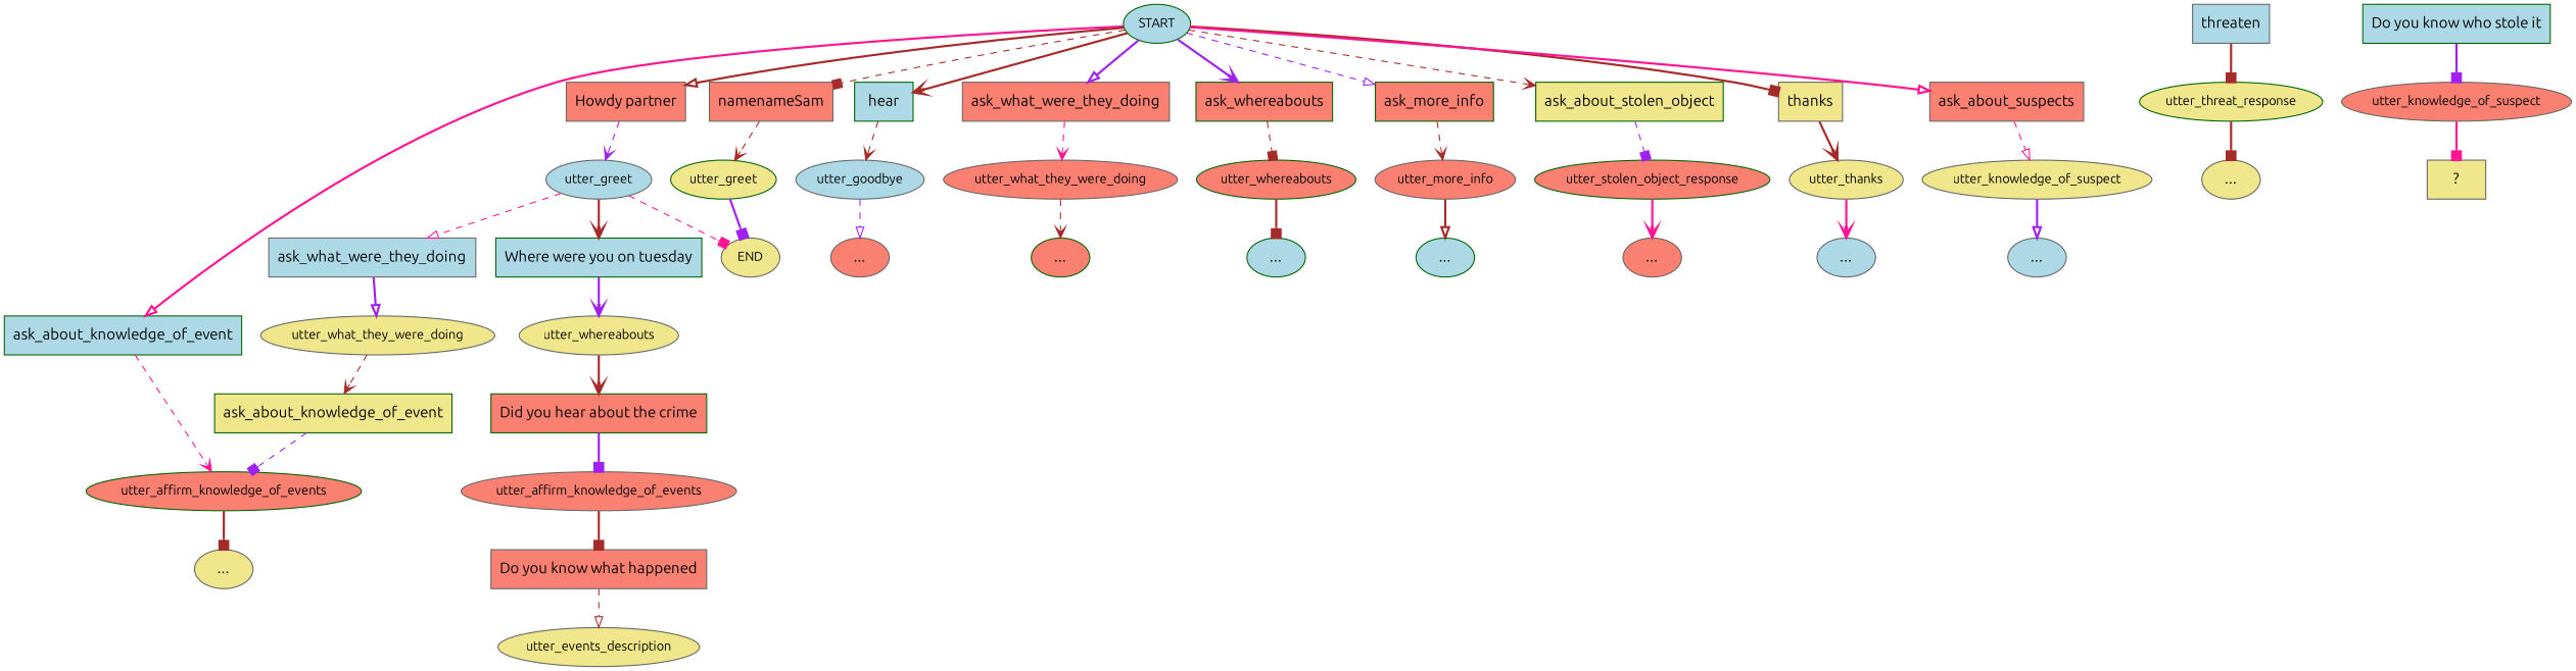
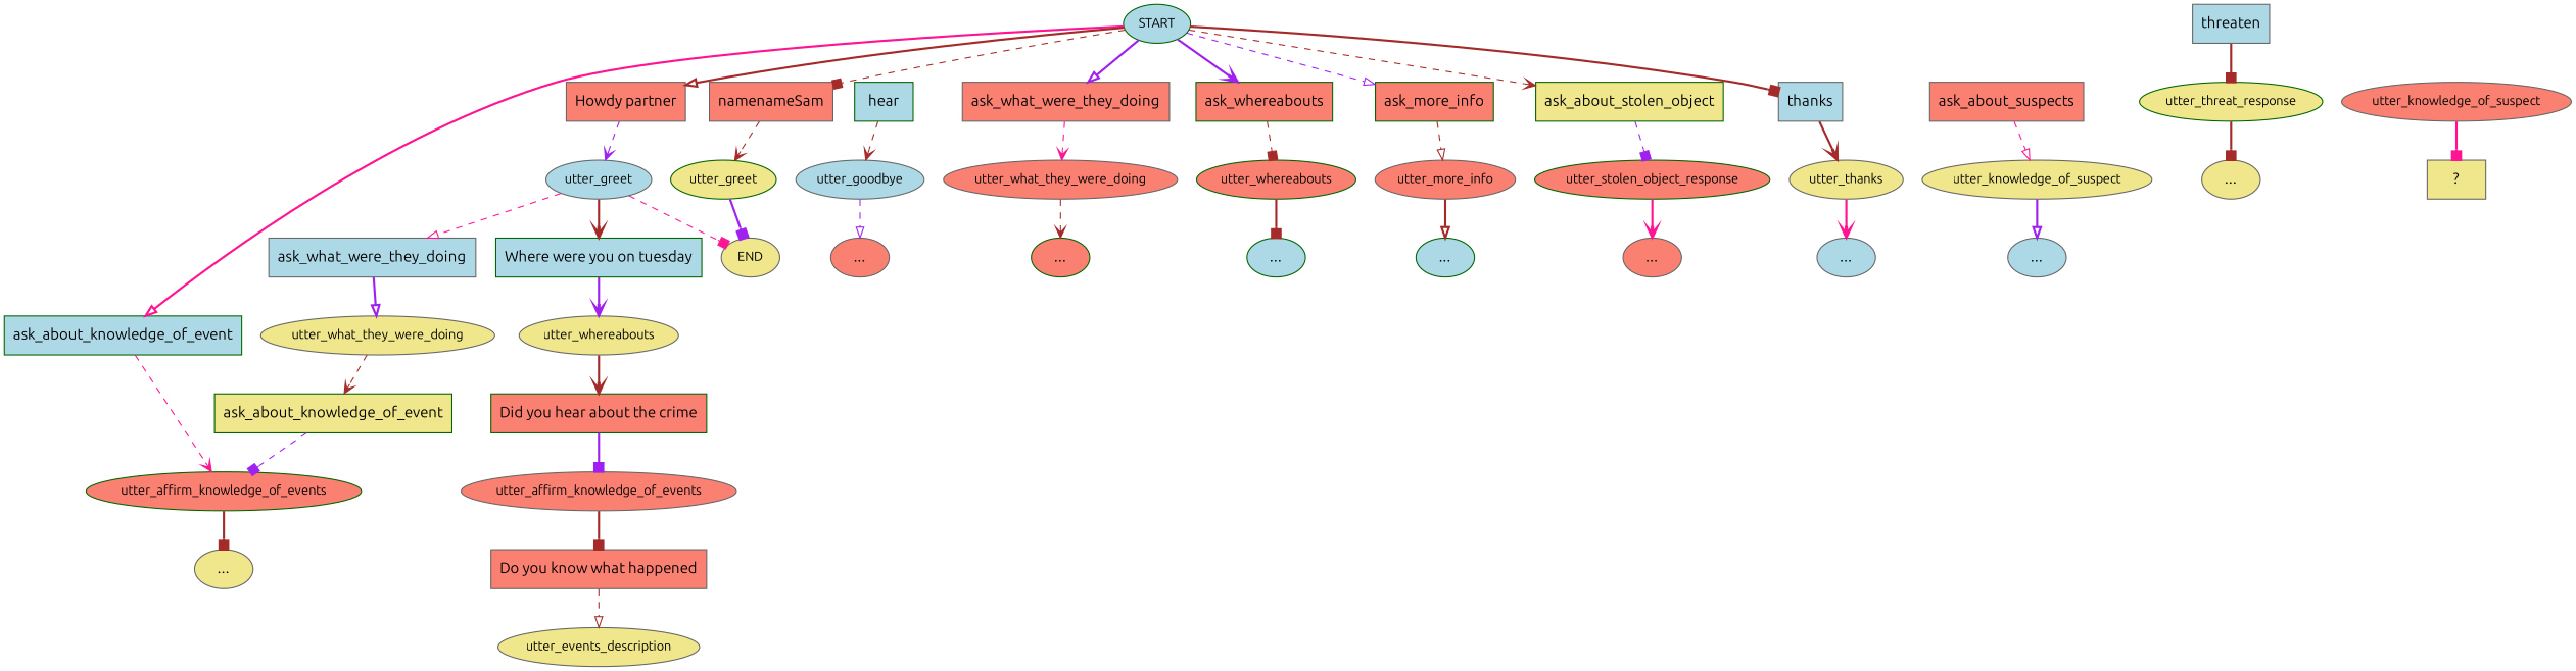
  digraph {
    fontname=Ubuntu
    node [color=gray40 fillcolor=salmon fontname=Ubuntu style=filled]
    edge [arrowhead=vee color=brown fontname=Ubuntu style=bold]
    n1 [color=darkgreen fillcolor=lightblue fontsize=12 label=START]
    n2 [color=darkgreen fillcolor=lightblue label=ask_about_knowledge_of_event shape=rect]
    n3 [label="Howdy partner" shape=rect]
    n4 [color=darkgreen fillcolor=lightblue label=hear shape=rect]
    n5 [label=ask_what_were_they_doing shape=rect]
    n6 [color=darkgreen label=ask_whereabouts shape=rect]
    n7 [color=darkgreen label=ask_more_info shape=rect]
    n8 [color=darkgreen fillcolor=khaki label=ask_about_stolen_object shape=rect]
    n9 [label=namenameSam shape=rect]
-   n10 [fillcolor=khaki label=thanks shape=rect]
+   n10 [fillcolor=lightblue label=thanks shape=rect]
    n11 [label=ask_about_suspects shape=rect]
    n12 [color=darkgreen fontsize=12 label=utter_affirm_knowledge_of_events]
    n13 [fillcolor=lightblue fontsize=12 label=utter_greet]
    n14 [fillcolor=lightblue fontsize=12 label=utter_goodbye]
    n15 [fontsize=12 label=utter_what_they_were_doing]
    n16 [color=darkgreen fontsize=12 label=utter_whereabouts]
    n17 [fontsize=12 label=utter_more_info]
    n18 [color=darkgreen fontsize=12 label=utter_stolen_object_response]
    n19 [fillcolor=lightblue label=threaten shape=rect]
    n20 [color=darkgreen fillcolor=khaki fontsize=12 label=utter_threat_response]
    n21 [color=darkgreen fillcolor=khaki fontsize=12 label=utter_greet]
    n22 [fillcolor=khaki fontsize=12 label=utter_thanks]
    n23 [fillcolor=khaki fontsize=12 label=utter_knowledge_of_suspect]
    n24 [fillcolor=khaki label="..."]
    n25 [color=darkgreen fillcolor=lightblue label="Where were you on tuesday" shape=rect]
    n26 [fillcolor=lightblue label=ask_what_were_they_doing shape=rect]
    n27 [fillcolor=khaki fontsize=12 label=END]
    n28 [fillcolor=khaki fontsize=12 label=utter_whereabouts]
    n29 [fillcolor=khaki fontsize=12 label=utter_what_they_were_doing]
    n30 [color=darkgreen fillcolor=khaki label=ask_about_knowledge_of_event shape=rect]
    n31 [label="..."]
    n32 [color=darkgreen label="..."]
    n33 [color=darkgreen fillcolor=lightblue label="..."]
    n34 [color=darkgreen fillcolor=lightblue label="..."]
    n35 [label="..."]
    n36 [fillcolor=khaki label="..."]
    n37 [fillcolor=lightblue label="..."]
    n38 [fillcolor=lightblue label="..."]
    n39 [color=darkgreen label="Did you hear about the crime" shape=rect]
    n40 [fontsize=12 label=utter_affirm_knowledge_of_events]
    n41 [label="Do you know what happened" shape=rect]
    n42 [fillcolor=khaki fontsize=12 label=utter_events_description]
-   n43 [color=darkgreen fillcolor=lightblue label="Do you know who stole it" shape=rect]
    n44 [fontsize=12 label=utter_knowledge_of_suspect]
    n45 [fillcolor=khaki label="  ?  " shape=rect]
    n1 -> n2 [arrowhead=onormal color=deeppink]
    n1 -> n3 [arrowhead=onormal]
-   n1 -> n4
    n1 -> n5 [arrowhead=onormal color=purple]
    n1 -> n6 [color=purple]
    n1 -> n7 [arrowhead=onormal color=purple style=dashed]
    n1 -> n8 [style=dashed]
    n1 -> n9 [arrowhead=box style=dashed]
    n1 -> n10 [arrowhead=box]
-   n1 -> n11 [arrowhead=onormal color=deeppink]
    n2 -> n12 [color=deeppink style=dashed]
    n3 -> n13 [color=purple style=dashed]
    n4 -> n14 [style=dashed]
    n5 -> n15 [color=deeppink style=dashed]
    n6 -> n16 [arrowhead=box style=dashed]
-   n7 -> n17 [style=dashed]
+   n7 -> n17 [arrowhead=onormal style=dashed]
    n8 -> n18 [arrowhead=box color=purple style=dashed]
    n9 -> n21 [style=dashed]
    n10 -> n22
    n11 -> n23 [arrowhead=onormal color=deeppink style=dashed]
    n12 -> n24 [arrowhead=box]
    n13 -> n25
    n13 -> n26 [arrowhead=onormal color=deeppink style=dashed]
    n13 -> n27 [arrowhead=box color=deeppink style=dashed]
    n14 -> n31 [arrowhead=onormal color=purple style=dashed]
    n15 -> n32 [style=dashed]
    n16 -> n33 [arrowhead=box]
    n17 -> n34 [arrowhead=onormal]
    n18 -> n35 [color=deeppink]
    n19 -> n20 [arrowhead=box]
    n20 -> n36 [arrowhead=box]
    n21 -> n27 [arrowhead=box color=purple]
    n22 -> n37 [color=deeppink]
    n23 -> n38 [arrowhead=onormal color=purple]
    n25 -> n28 [color=purple]
    n26 -> n29 [arrowhead=onormal color=purple]
    n28 -> n39
    n29 -> n30 [style=dashed]
    n30 -> n12 [arrowhead=box color=purple style=dashed]
    n39 -> n40 [arrowhead=box color=purple]
    n40 -> n41 [arrowhead=box]
    n41 -> n42 [arrowhead=onormal style=dashed]
-   n43 -> n44 [arrowhead=box color=purple]
    n44 -> n45 [arrowhead=box color=deeppink]
  }
